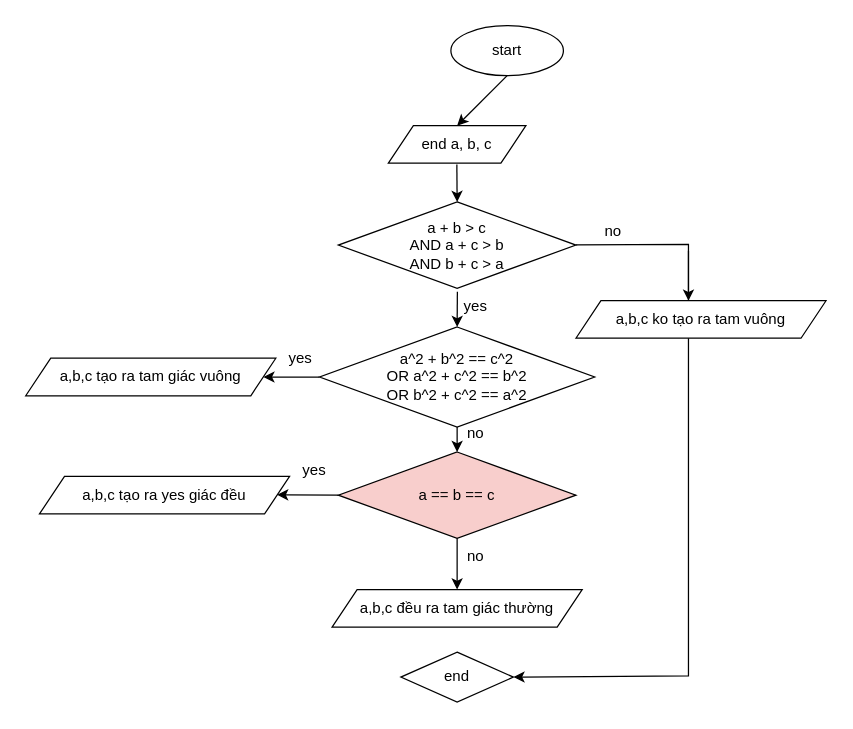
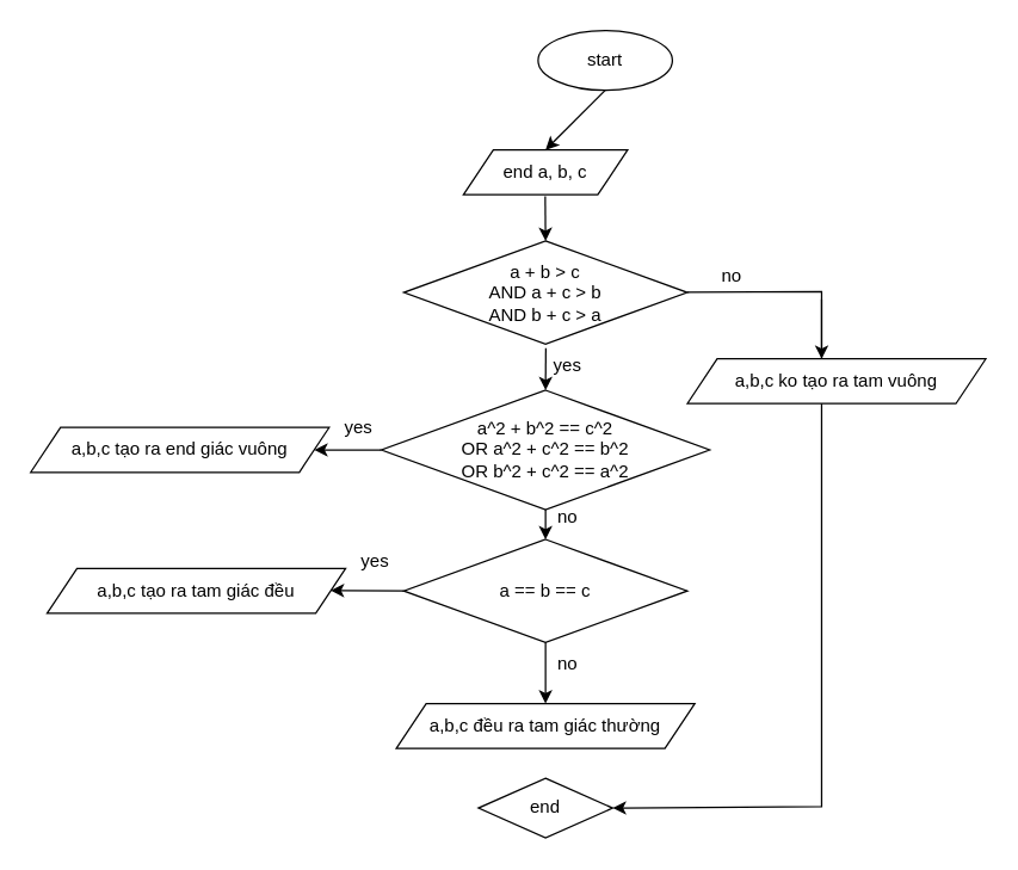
  <mxCell id="0" />
  <mxCell id="1" parent="0" />
  <mxCell id="2" value="start" style="ellipse;whiteSpace=wrap;html=1;" parent="1" vertex="1"><mxGeometry x="360" y="20" width="90" height="40" as="geometry" /></mxCell>
  <mxCell id="3" value="" style="endArrow=classic;html=1;rounded=0;exitX=0.5;exitY=1;exitDx=0;exitDy=0;" parent="1" source="2" edge="1"><mxGeometry width="50" height="50" relative="1" as="geometry"><mxPoint x="350" y="150" as="sourcePoint" /><mxPoint x="365" y="100" as="targetPoint" /></mxGeometry></mxCell>
  <mxCell id="4" value="end a, b, c" style="shape=parallelogram;perimeter=parallelogramPerimeter;whiteSpace=wrap;html=1;fixedSize=1;" parent="1" vertex="1"><mxGeometry x="310" y="100" width="110" height="30" as="geometry" /></mxCell>
  <mxCell id="5" value="a + b &amp;gt; c&lt;div&gt;AND a + c &amp;gt; b&lt;/div&gt;&lt;div&gt;AND b + c &amp;gt; a&lt;/div&gt;" style="rhombus;whiteSpace=wrap;html=1;" parent="1" vertex="1"><mxGeometry x="270" y="161" width="190" height="69" as="geometry" /></mxCell>
  <mxCell id="6" value="" style="endArrow=classic;html=1;rounded=0;exitX=0.5;exitY=1;exitDx=0;exitDy=0;" parent="1" edge="1"><mxGeometry width="50" height="50" relative="1" as="geometry"><mxPoint x="364.77" y="131" as="sourcePoint" /><mxPoint x="365" y="161" as="targetPoint" /></mxGeometry></mxCell>
  <mxCell id="7" value="" style="endArrow=classic;html=1;rounded=0;exitX=0.501;exitY=1.04;exitDx=0;exitDy=0;entryX=0.5;entryY=0;entryDx=0;entryDy=0;exitPerimeter=0;" parent="1" target="10" edge="1" source="5"><mxGeometry width="50" height="50" relative="1" as="geometry"><mxPoint x="364" y="340" as="sourcePoint" /><mxPoint x="369" y="400" as="targetPoint" /></mxGeometry></mxCell>
  <mxCell id="8" value="yes" style="text;html=1;align=center;verticalAlign=middle;whiteSpace=wrap;rounded=0;" parent="1" vertex="1"><mxGeometry x="350" y="230" width="60" height="30" as="geometry" /></mxCell>
  <mxCell id="9" value="no" style="text;html=1;align=center;verticalAlign=middle;whiteSpace=wrap;rounded=0;" parent="1" vertex="1"><mxGeometry x="460" y="170" width="60" height="30" as="geometry" /></mxCell>
  <mxCell id="10" value="a^2 + b^2 == c^2&lt;div&gt;OR a^2 + c^2 == b^2&lt;/div&gt;&lt;div&gt;OR b^2 + c^2 == a^2&lt;/div&gt;" style="rhombus;whiteSpace=wrap;html=1;" vertex="1" parent="1"><mxGeometry x="255" y="261" width="220" height="80" as="geometry" /></mxCell>
- <mxCell id="11" value="a == b == c" style="rhombus;whiteSpace=wrap;html=1;fillColor=#f8cecc;" vertex="1" parent="1"><mxGeometry x="270" y="361" width="190" height="69" as="geometry" /></mxCell>
+ <mxCell id="11" value="a == b == c" style="rhombus;whiteSpace=wrap;html=1;" vertex="1" parent="1"><mxGeometry x="270" y="361" width="190" height="69" as="geometry" /></mxCell>
  <mxCell id="12" value="" style="endArrow=classic;html=1;rounded=0;exitX=0;exitY=0.5;exitDx=0;exitDy=0;" edge="1" parent="1" source="10"><mxGeometry width="50" height="50" relative="1" as="geometry"><mxPoint x="320" y="391" as="sourcePoint" /><mxPoint x="210" y="301" as="targetPoint" /></mxGeometry></mxCell>
- <mxCell id="13" value="a,b,c tạo ra tam giác vuông" style="shape=parallelogram;perimeter=parallelogramPerimeter;whiteSpace=wrap;html=1;fixedSize=1;" vertex="1" parent="1"><mxGeometry x="20" y="286" width="200" height="30" as="geometry" /></mxCell>
- <mxCell id="14" value="a,b,c tạo ra yes giác đều" style="shape=parallelogram;perimeter=parallelogramPerimeter;whiteSpace=wrap;html=1;fixedSize=1;" vertex="1" parent="1"><mxGeometry x="31" y="380.5" width="200" height="30" as="geometry" /></mxCell>
+ <mxCell id="13" value="a,b,c tạo ra end giác vuông" style="shape=parallelogram;perimeter=parallelogramPerimeter;whiteSpace=wrap;html=1;fixedSize=1;" vertex="1" parent="1"><mxGeometry x="20" y="286" width="200" height="30" as="geometry" /></mxCell>
+ <mxCell id="14" value="a,b,c tạo ra tam giác đều" style="shape=parallelogram;perimeter=parallelogramPerimeter;whiteSpace=wrap;html=1;fixedSize=1;" vertex="1" parent="1"><mxGeometry x="31" y="380.5" width="200" height="30" as="geometry" /></mxCell>
  <mxCell id="15" value="yes" style="text;html=1;align=center;verticalAlign=middle;whiteSpace=wrap;rounded=0;" vertex="1" parent="1"><mxGeometry x="210" y="271" width="60" height="30" as="geometry" /></mxCell>
  <mxCell id="16" value="" style="endArrow=classic;html=1;rounded=0;exitX=0;exitY=0.5;exitDx=0;exitDy=0;" edge="1" parent="1" source="11"><mxGeometry width="50" height="50" relative="1" as="geometry"><mxPoint x="266" y="395.21" as="sourcePoint" /><mxPoint x="221" y="395.21" as="targetPoint" /></mxGeometry></mxCell>
  <mxCell id="17" value="yes" style="text;html=1;align=center;verticalAlign=middle;whiteSpace=wrap;rounded=0;" vertex="1" parent="1"><mxGeometry x="221" y="361" width="60" height="30" as="geometry" /></mxCell>
  <mxCell id="18" value="" style="endArrow=classic;html=1;rounded=0;exitX=0.5;exitY=1;exitDx=0;exitDy=0;entryX=0.5;entryY=0;entryDx=0;entryDy=0;" edge="1" parent="1" source="10" target="11"><mxGeometry width="50" height="50" relative="1" as="geometry"><mxPoint x="260" y="361" as="sourcePoint" /><mxPoint x="310" y="311" as="targetPoint" /></mxGeometry></mxCell>
  <mxCell id="19" value="" style="endArrow=classic;html=1;rounded=0;exitX=0;exitY=0.75;exitDx=0;exitDy=0;entryX=1;entryY=0.5;entryDx=0;entryDy=0;" edge="1" parent="1" target="22"><mxGeometry width="50" height="50" relative="1" as="geometry"><mxPoint x="460" y="195.3" as="sourcePoint" /><mxPoint x="550" y="320" as="targetPoint" /><Array as="points"><mxPoint x="550" y="195" /><mxPoint x="550" y="540" /></Array></mxGeometry></mxCell>
  <mxCell id="20" value="no" style="text;html=1;align=center;verticalAlign=middle;whiteSpace=wrap;rounded=0;" vertex="1" parent="1"><mxGeometry x="350" y="430" width="60" height="30" as="geometry" /></mxCell>
  <mxCell id="21" value="a,b,c ko tạo ra tam vuông" style="shape=parallelogram;perimeter=parallelogramPerimeter;whiteSpace=wrap;html=1;fixedSize=1;" vertex="1" parent="1"><mxGeometry x="460" y="240" width="200" height="30" as="geometry" /></mxCell>
  <mxCell id="22" value="end" style="rhombus;whiteSpace=wrap;html=1;" vertex="1" parent="1"><mxGeometry x="320" y="521" width="90" height="40" as="geometry" /></mxCell>
  <mxCell id="23" value="a,b,c đều ra tam giác thường" style="shape=parallelogram;perimeter=parallelogramPerimeter;whiteSpace=wrap;html=1;fixedSize=1;" parent="1" vertex="1"><mxGeometry x="265" y="471" width="200" height="30" as="geometry" /></mxCell>
  <mxCell id="24" value="" style="endArrow=classic;html=1;rounded=0;exitX=0.5;exitY=1;exitDx=0;exitDy=0;" edge="1" parent="1" source="11"><mxGeometry width="50" height="50" relative="1" as="geometry"><mxPoint x="365" y="430" as="sourcePoint" /><mxPoint x="365" y="471" as="targetPoint" /></mxGeometry></mxCell>
  <mxCell id="25" value="" style="endArrow=classic;html=1;rounded=0;" edge="1" parent="1"><mxGeometry width="50" height="50" relative="1" as="geometry"><mxPoint x="550" y="200" as="sourcePoint" /><mxPoint x="550" y="240" as="targetPoint" /></mxGeometry></mxCell>
  <mxCell id="26" value="no" style="text;html=1;align=center;verticalAlign=middle;whiteSpace=wrap;rounded=0;" vertex="1" parent="1"><mxGeometry x="350" y="331" width="60" height="30" as="geometry" /></mxCell>
